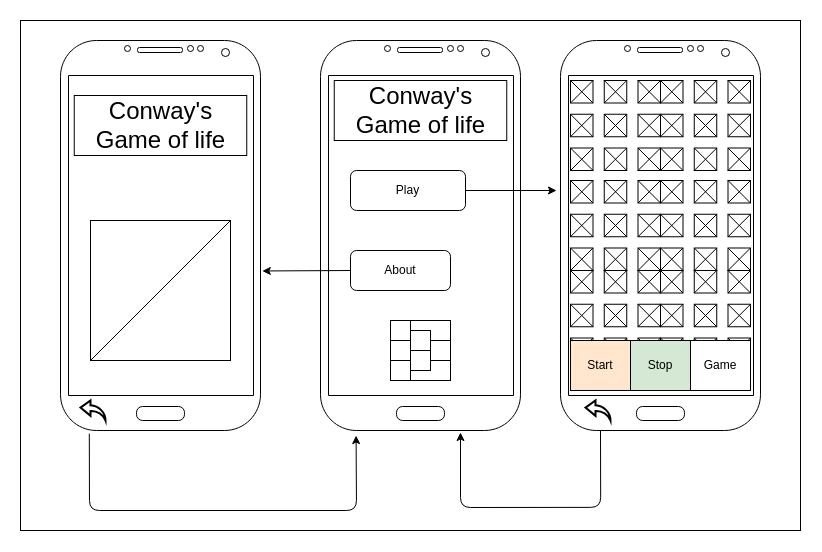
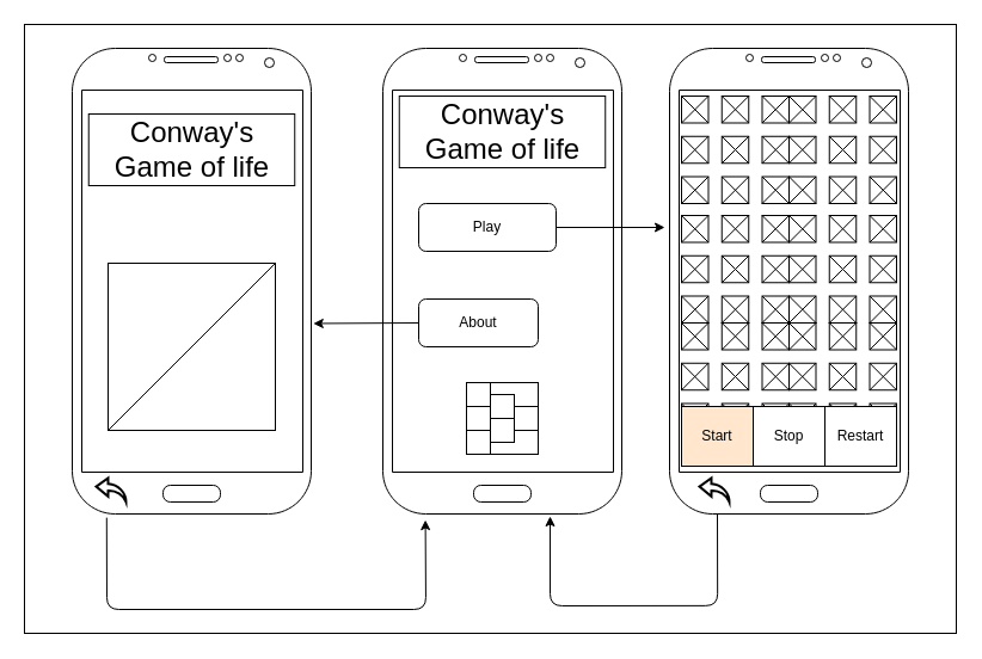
  <mxCell id="0" />
  <mxCell id="1" parent="0" />
  <mxCell id="2" value="" style="rounded=0;whiteSpace=wrap;html=1;strokeColor=#000000;fontColor=#000000;fillColor=#FFFFFF;" vertex="1" parent="1"><mxGeometry x="20" y="20" width="780" height="510" as="geometry" /></mxCell>
  <mxCell id="3" value="" style="verticalLabelPosition=bottom;verticalAlign=top;html=1;shadow=0;dashed=0;strokeWidth=1;shape=mxgraph.ios.iIconGrid;gridSize=3,3;strokeColor=#000000;fontColor=#000000;fillColor=#FFFFFF;" vertex="1" parent="1"><mxGeometry x="660" y="270" width="90" height="90" as="geometry" /></mxCell>
  <mxCell id="4" value="" style="verticalLabelPosition=bottom;verticalAlign=top;html=1;shadow=0;dashed=0;strokeWidth=1;shape=mxgraph.ios.iIconGrid;gridSize=3,3;strokeColor=#000000;fontColor=#000000;fillColor=#FFFFFF;" vertex="1" parent="1"><mxGeometry x="570" y="270" width="90" height="90" as="geometry" /></mxCell>
  <mxCell id="5" value="" style="verticalLabelPosition=bottom;verticalAlign=top;html=1;shadow=0;dashed=0;strokeWidth=1;shape=mxgraph.android.phone2;strokeColor=#000000;fontColor=#000000;" vertex="1" parent="1"><mxGeometry x="320" y="40" width="200" height="390" as="geometry" /></mxCell>
  <mxCell id="6" style="edgeStyle=none;html=1;exitX=0;exitY=0.5;exitDx=0;exitDy=0;entryX=1.009;entryY=0.591;entryDx=0;entryDy=0;entryPerimeter=0;strokeColor=#000000;fontColor=#000000;" edge="1" parent="1" source="7" target="27"><mxGeometry relative="1" as="geometry" /></mxCell>
  <mxCell id="7" value="About" style="rounded=1;whiteSpace=wrap;html=1;strokeColor=#000000;fontColor=#000000;fillColor=#FFFFFF;" vertex="1" parent="1"><mxGeometry x="350" y="250" width="100" height="40" as="geometry" /></mxCell>
  <mxCell id="8" value="&lt;font style=&quot;font-size: 24px&quot;&gt;Conway's Game of life&lt;/font&gt;" style="text;html=1;strokeColor=#000000;fillColor=none;align=center;verticalAlign=middle;whiteSpace=wrap;rounded=0;fontColor=#000000;" vertex="1" parent="1"><mxGeometry x="333.75" y="80" width="172.5" height="60" as="geometry" /></mxCell>
  <mxCell id="9" style="edgeStyle=none;html=1;strokeColor=#000000;fontColor=#000000;" edge="1" parent="1" source="10"><mxGeometry relative="1" as="geometry"><mxPoint x="556" y="190" as="targetPoint" /></mxGeometry></mxCell>
  <mxCell id="10" value="Play" style="rounded=1;whiteSpace=wrap;html=1;strokeColor=#000000;fontColor=#000000;fillColor=#FFFFFF;" vertex="1" parent="1"><mxGeometry x="350" y="170" width="115" height="40" as="geometry" /></mxCell>
  <mxCell id="11" value="" style="group;strokeColor=#000000;fontColor=#000000;" vertex="1" connectable="0" parent="1"><mxGeometry x="390" y="320" width="60" height="60" as="geometry" /></mxCell>
  <mxCell id="12" value="" style="whiteSpace=wrap;html=1;aspect=fixed;strokeColor=#000000;fontColor=#000000;fillColor=#FFFFFF;" vertex="1" parent="11"><mxGeometry width="20" height="20" as="geometry" /></mxCell>
  <mxCell id="13" value="" style="whiteSpace=wrap;html=1;aspect=fixed;strokeColor=#000000;fontColor=#000000;fillColor=#FFFFFF;" vertex="1" parent="11"><mxGeometry y="40" width="20" height="20" as="geometry" /></mxCell>
  <mxCell id="14" value="" style="whiteSpace=wrap;html=1;aspect=fixed;strokeColor=#000000;fontColor=#000000;fillColor=#FFFFFF;" vertex="1" parent="11"><mxGeometry x="20" y="10" width="20" height="20" as="geometry" /></mxCell>
  <mxCell id="15" value="" style="whiteSpace=wrap;html=1;aspect=fixed;strokeColor=#000000;fontColor=#000000;fillColor=#FFFFFF;" vertex="1" parent="11"><mxGeometry x="20" y="30" width="20" height="20" as="geometry" /></mxCell>
  <mxCell id="16" value="" style="whiteSpace=wrap;html=1;aspect=fixed;strokeColor=#000000;fontColor=#000000;fillColor=#FFFFFF;" vertex="1" parent="11"><mxGeometry x="40" y="20" width="20" height="20" as="geometry" /></mxCell>
  <mxCell id="17" value="" style="verticalLabelPosition=bottom;verticalAlign=top;html=1;shadow=0;dashed=0;strokeWidth=1;shape=mxgraph.android.phone2;strokeColor=#000000;fontColor=#000000;" vertex="1" parent="1"><mxGeometry x="560" y="40" width="200" height="390" as="geometry" /></mxCell>
  <mxCell id="18" value="Start" style="rounded=0;whiteSpace=wrap;html=1;strokeColor=#000000;fontColor=#000000;fillColor=#ffe6cc;" vertex="1" parent="1"><mxGeometry x="570" y="340" width="60" height="50" as="geometry" /></mxCell>
- <mxCell id="19" value="Stop" style="rounded=0;whiteSpace=wrap;html=1;strokeColor=#000000;fontColor=#000000;fillColor=#d5e8d4;" vertex="1" parent="1"><mxGeometry x="630" y="340" width="60" height="50" as="geometry" /></mxCell>
- <mxCell id="20" value="Game" style="rounded=0;whiteSpace=wrap;html=1;strokeColor=#000000;fontColor=#000000;fillColor=#FFFFFF;" vertex="1" parent="1"><mxGeometry x="690" y="340" width="60" height="50" as="geometry" /></mxCell>
+ <mxCell id="19" value="Stop" style="rounded=0;whiteSpace=wrap;html=1;strokeColor=#000000;fontColor=#000000;fillColor=#FFFFFF;" vertex="1" parent="1"><mxGeometry x="630" y="340" width="60" height="50" as="geometry" /></mxCell>
+ <mxCell id="20" value="Restart" style="rounded=0;whiteSpace=wrap;html=1;strokeColor=#000000;fontColor=#000000;fillColor=#FFFFFF;" vertex="1" parent="1"><mxGeometry x="690" y="340" width="60" height="50" as="geometry" /></mxCell>
  <mxCell id="21" value="" style="verticalLabelPosition=bottom;verticalAlign=top;html=1;shadow=0;dashed=0;strokeWidth=1;shape=mxgraph.ios.iIconGrid;gridSize=3,3;strokeColor=#000000;fontColor=#000000;fillColor=#FFFFFF;" vertex="1" parent="1"><mxGeometry x="570" y="80" width="90" height="90" as="geometry" /></mxCell>
  <mxCell id="22" value="" style="verticalLabelPosition=bottom;verticalAlign=top;html=1;shadow=0;dashed=0;strokeWidth=1;shape=mxgraph.ios.iIconGrid;gridSize=3,3;strokeColor=#000000;fontColor=#000000;fillColor=#FFFFFF;" vertex="1" parent="1"><mxGeometry x="570" y="180" width="90" height="90" as="geometry" /></mxCell>
  <mxCell id="23" value="" style="verticalLabelPosition=bottom;verticalAlign=top;html=1;shadow=0;dashed=0;strokeWidth=1;shape=mxgraph.ios.iIconGrid;gridSize=3,3;strokeColor=#000000;fontColor=#000000;fillColor=#FFFFFF;" vertex="1" parent="1"><mxGeometry x="660" y="80" width="90" height="90" as="geometry" /></mxCell>
  <mxCell id="24" value="" style="verticalLabelPosition=bottom;verticalAlign=top;html=1;shadow=0;dashed=0;strokeWidth=1;shape=mxgraph.ios.iIconGrid;gridSize=3,3;strokeColor=#000000;fontColor=#000000;fillColor=#FFFFFF;" vertex="1" parent="1"><mxGeometry x="660" y="180" width="90" height="90" as="geometry" /></mxCell>
  <mxCell id="25" value="" style="html=1;verticalLabelPosition=bottom;align=center;labelBackgroundColor=#ffffff;verticalAlign=top;strokeWidth=2;strokeColor=#000000;shadow=0;dashed=0;shape=mxgraph.ios7.icons.back;fontColor=#000000;" vertex="1" parent="1"><mxGeometry x="585" y="400" width="25" height="20" as="geometry" /></mxCell>
  <mxCell id="26" style="edgeStyle=none;html=1;exitX=0.144;exitY=1.008;exitDx=0;exitDy=0;exitPerimeter=0;entryX=0.178;entryY=1.013;entryDx=0;entryDy=0;entryPerimeter=0;strokeColor=#000000;fontColor=#000000;" edge="1" parent="1" source="27" target="5"><mxGeometry relative="1" as="geometry"><mxPoint x="70" y="530" as="targetPoint" /><Array as="points"><mxPoint x="89" y="510" /><mxPoint x="356" y="510" /></Array></mxGeometry></mxCell>
  <mxCell id="27" value="" style="verticalLabelPosition=bottom;verticalAlign=top;html=1;shadow=0;dashed=0;strokeWidth=1;shape=mxgraph.android.phone2;strokeColor=#000000;fontColor=#000000;" vertex="1" parent="1"><mxGeometry x="60" y="40" width="200" height="390" as="geometry" /></mxCell>
  <mxCell id="28" value="&lt;font style=&quot;font-size: 24px&quot;&gt;Conway's Game of life&lt;/font&gt;" style="text;html=1;strokeColor=#000000;fillColor=none;align=center;verticalAlign=middle;whiteSpace=wrap;rounded=0;fontColor=#000000;" vertex="1" parent="1"><mxGeometry x="73.75" y="95" width="172.5" height="60" as="geometry" /></mxCell>
  <mxCell id="29" value="" style="whiteSpace=wrap;html=1;aspect=fixed;strokeColor=#000000;fontColor=#000000;fillColor=#FFFFFF;" vertex="1" parent="1"><mxGeometry x="90" y="220" width="140" height="140" as="geometry" /></mxCell>
  <mxCell id="30" value="" style="endArrow=none;html=1;strokeColor=#000000;fontColor=#000000;" edge="1" parent="1" target="29"><mxGeometry width="50" height="50" relative="1" as="geometry"><mxPoint x="90" y="360" as="sourcePoint" /><mxPoint x="160" y="300" as="targetPoint" /><Array as="points"><mxPoint x="230" y="220" /></Array></mxGeometry></mxCell>
  <mxCell id="31" value="" style="html=1;verticalLabelPosition=bottom;align=center;labelBackgroundColor=#ffffff;verticalAlign=top;strokeWidth=2;strokeColor=#000000;shadow=0;dashed=0;shape=mxgraph.ios7.icons.back;fontColor=#000000;" vertex="1" parent="1"><mxGeometry x="80" y="400" width="25" height="20" as="geometry" /></mxCell>
  <mxCell id="32" style="edgeStyle=none;html=1;exitX=0.144;exitY=1.008;exitDx=0;exitDy=0;exitPerimeter=0;strokeColor=#000000;fontColor=#000000;" edge="1" parent="1"><mxGeometry relative="1" as="geometry"><mxPoint x="460" y="432" as="targetPoint" /><mxPoint x="600" y="430" as="sourcePoint" /><Array as="points"><mxPoint x="600.2" y="506.88" /><mxPoint x="460" y="507" /></Array></mxGeometry></mxCell>
